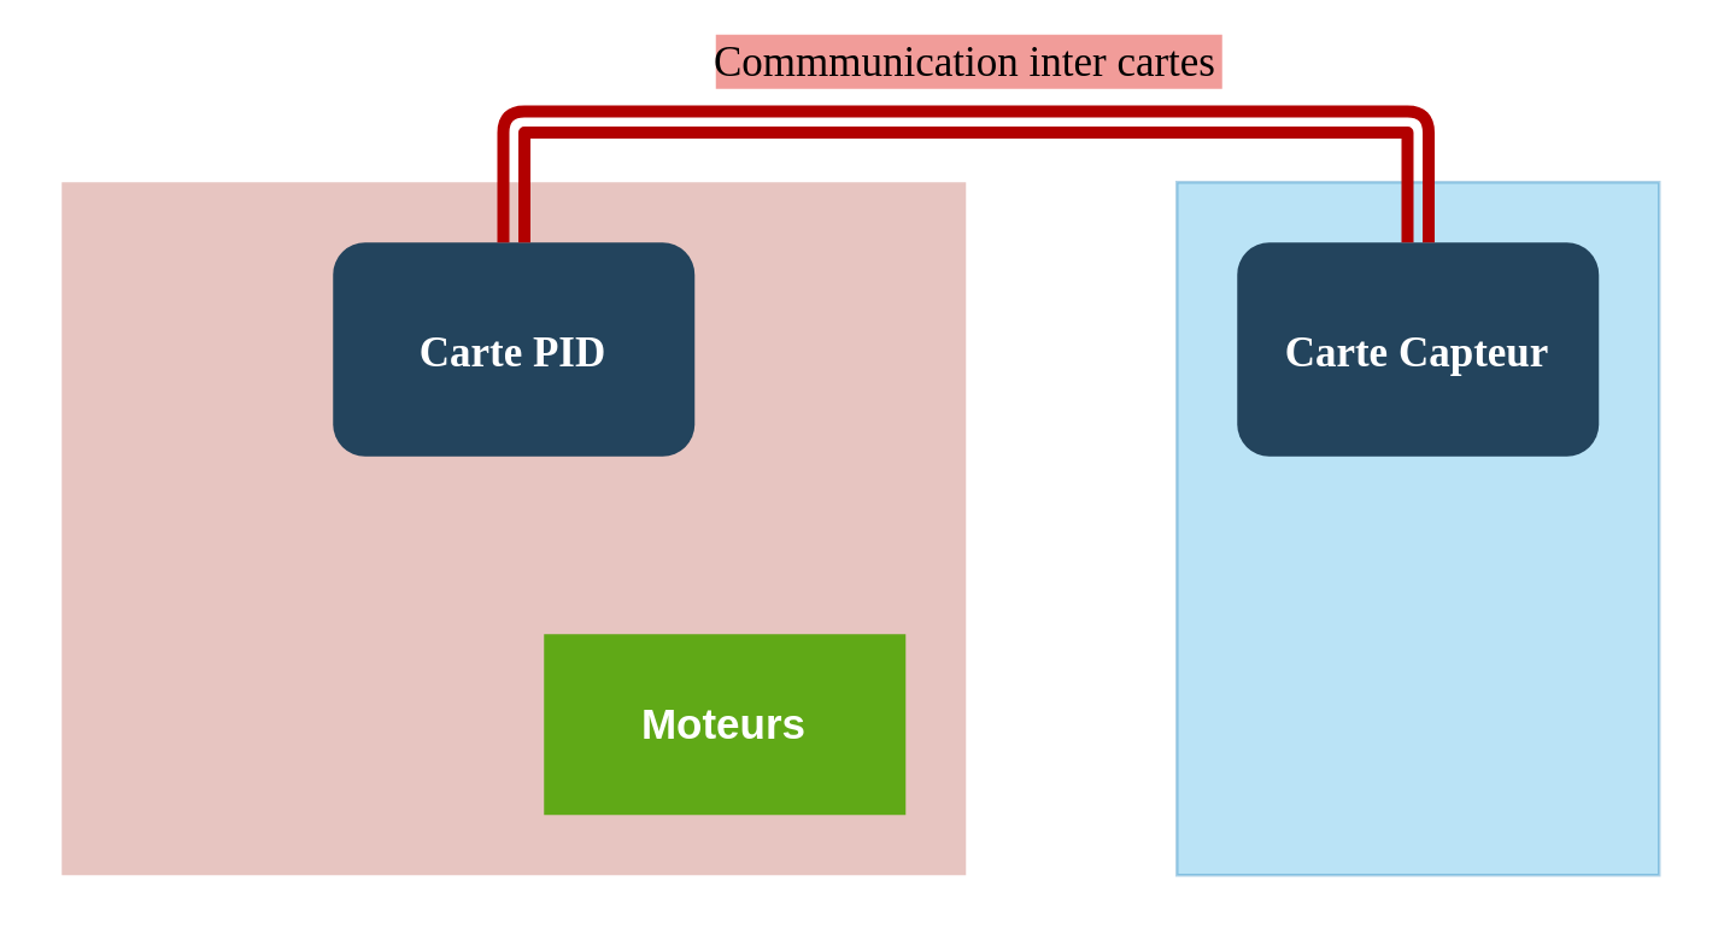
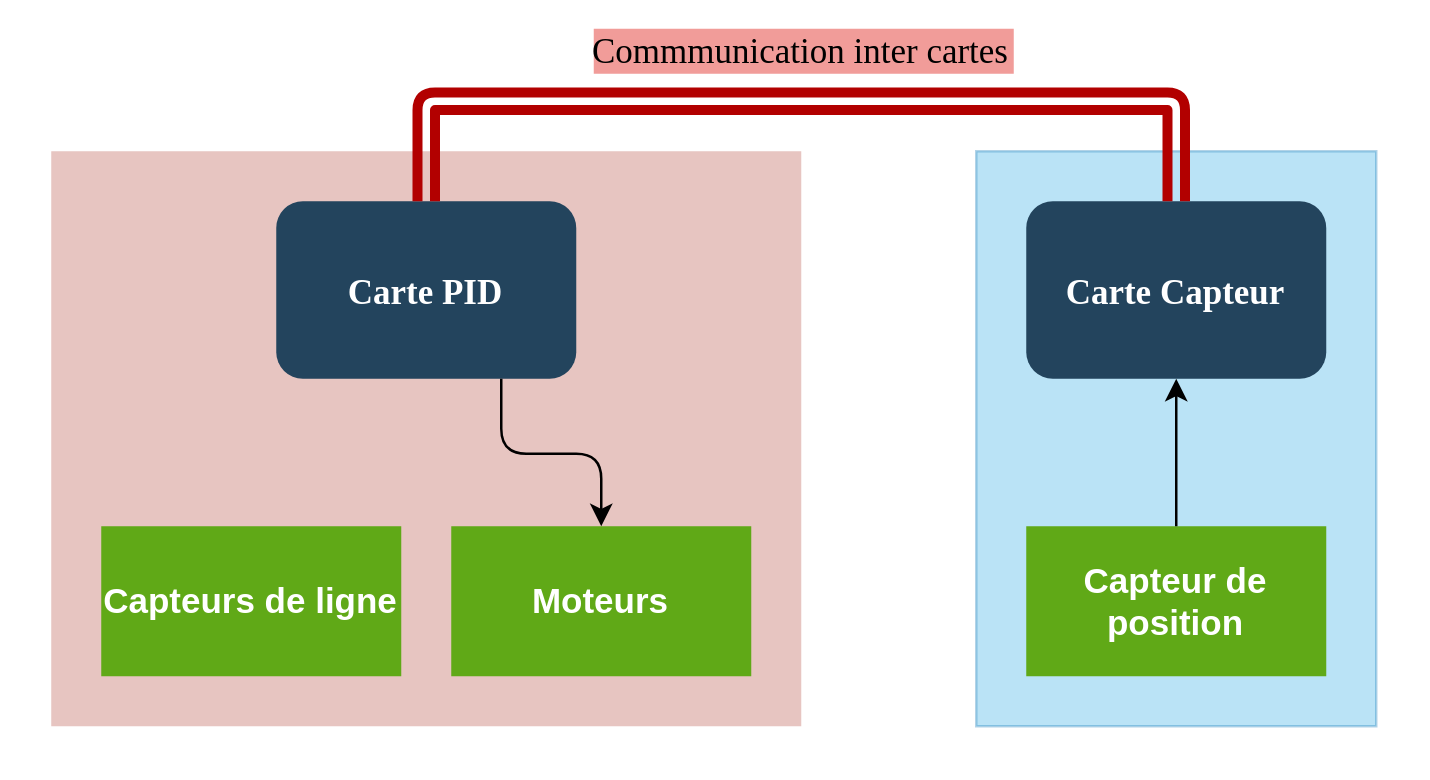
  <mxCell id="0" />
  <mxCell id="1" parent="0" />
  <mxCell id="2" value="" style="fillColor=#AE4132;strokeColor=none;opacity=30;" parent="1" vertex="1"><mxGeometry x="20" y="60" width="300" height="230" as="geometry" /></mxCell>
  <mxCell id="3" value="Carte PID" style="rounded=1;fillColor=#23445D;gradientColor=none;strokeColor=none;fontColor=#FFFFFF;fontStyle=1;fontFamily=Tahoma;fontSize=14" parent="1" vertex="1"><mxGeometry x="110" y="80" width="120" height="71" as="geometry" /></mxCell>
+ <mxCell id="4" value="Capteurs de ligne" style="rounded=0;whiteSpace=wrap;html=1;strokeColor=none;fillColor=#60a917;fontColor=#ffffff;fontStyle=1;fontSize=14;" vertex="1" parent="1"><mxGeometry x="40" y="210" width="120" height="60" as="geometry" /></mxCell>
  <mxCell id="5" value="Moteurs" style="rounded=0;whiteSpace=wrap;html=1;strokeColor=none;fillColor=#60a917;fontColor=#ffffff;fontStyle=1;fontSize=14;" vertex="1" parent="1"><mxGeometry x="180" y="210" width="120" height="60" as="geometry" /></mxCell>
+ <mxCell id="6" value="" style="edgeStyle=elbowEdgeStyle;elbow=vertical;endArrow=classic;html=1;fontSize=14;exitX=0.75;exitY=1;exitDx=0;exitDy=0;entryX=0.5;entryY=0;entryDx=0;entryDy=0;" edge="1" parent="1" source="3" target="5"><mxGeometry width="50" height="50" relative="1" as="geometry"><mxPoint x="260" y="290" as="sourcePoint" /><mxPoint x="310" y="240" as="targetPoint" /></mxGeometry></mxCell>
  <mxCell id="7" value="" style="fillColor=#1ba1e2;strokeColor=#006EAF;opacity=30;fontColor=#ffffff;" vertex="1" parent="1"><mxGeometry x="390" y="60" width="160" height="230" as="geometry" /></mxCell>
  <mxCell id="8" value="Carte Capteur" style="rounded=1;fillColor=#23445D;gradientColor=none;strokeColor=none;fontColor=#FFFFFF;fontStyle=1;fontFamily=Tahoma;fontSize=14" vertex="1" parent="1"><mxGeometry x="410" y="80" width="120" height="71" as="geometry" /></mxCell>
+ <mxCell id="9" value="Capteur de position" style="rounded=0;whiteSpace=wrap;html=1;strokeColor=none;fillColor=#60a917;fontColor=#ffffff;fontStyle=1;fontSize=14;" vertex="1" parent="1"><mxGeometry x="410" y="210" width="120" height="60" as="geometry" /></mxCell>
+ <mxCell id="10" value="" style="edgeStyle=elbowEdgeStyle;elbow=vertical;endArrow=classic;html=1;fontSize=14;exitX=0.5;exitY=0;exitDx=0;exitDy=0;entryX=0.5;entryY=1;entryDx=0;entryDy=0;" edge="1" parent="1" source="9" target="8"><mxGeometry width="50" height="50" relative="1" as="geometry"><mxPoint x="560" y="290" as="sourcePoint" /><mxPoint x="610" y="240" as="targetPoint" /></mxGeometry></mxCell>
  <mxCell id="11" value="Commmunication inter cartes" style="fontSize=14;entryX=0.5;entryY=0;entryDx=0;entryDy=0;exitX=0.5;exitY=0;exitDx=0;exitDy=0;fillColor=#e51400;strokeColor=#B20000;strokeWidth=4;startArrow=block;startFill=1;endArrow=block;endFill=1;shape=link;verticalAlign=bottom;labelPosition=center;verticalLabelPosition=top;align=center;labelBackgroundColor=#F19C99;edgeStyle=elbowEdgeStyle;fontFamily=Tahoma;spacingTop=6;spacing=6;spacingRight=6;spacingBottom=6;spacingLeft=6;labelBorderColor=none;" edge="1" parent="1" source="3" target="8"><mxGeometry width="50" height="50" relative="1" as="geometry"><mxPoint x="260" y="290" as="sourcePoint" /><mxPoint x="310" y="240" as="targetPoint" /><Array as="points"><mxPoint x="340" y="40" /><mxPoint x="320" y="20" /><mxPoint x="340" y="130" /></Array><mxPoint as="offset" /></mxGeometry></mxCell>
